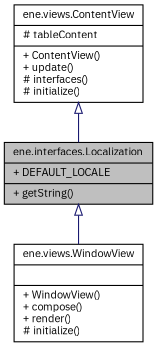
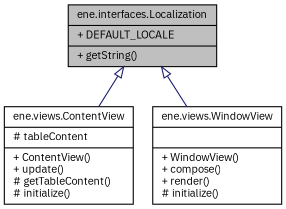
  digraph {
    fontname="IBM Plex Sans"
    node [color=black fontname="IBM Plex Sans" fontsize=10 shape=record]
    edge [arrowtail=onormal color=midnightblue dir=back fontname="IBM Plex Sans" fontsize=10 labelfontname=Helvetica labelfontsize=10 style=solid]
    n1 [fillcolor=grey75 fontcolor=black height=0.2 label="{ene.interfaces.Localization\n|+ DEFAULT_LOCALE\l|+ getString()\l}" style=filled width=0.4]
-   n2 [height=0.2 label="{ene.views.ContentView\n|# tableContent\l|+ ContentView()\l+ update()\l# interfaces()\l# initialize()\l}" width=0.4]
+   n2 [height=0.2 label="{ene.views.ContentView\n|# tableContent\l|+ ContentView()\l+ update()\l# getTableContent()\l# initialize()\l}" width=0.4]
    n3 [height=0.2 label="{ene.views.WindowView\n||+ WindowView()\l+ compose()\l+ render()\l# initialize()\l}" width=0.4]
-   n2 -> n1
+   n1 -> n2
    n1 -> n3
  }
